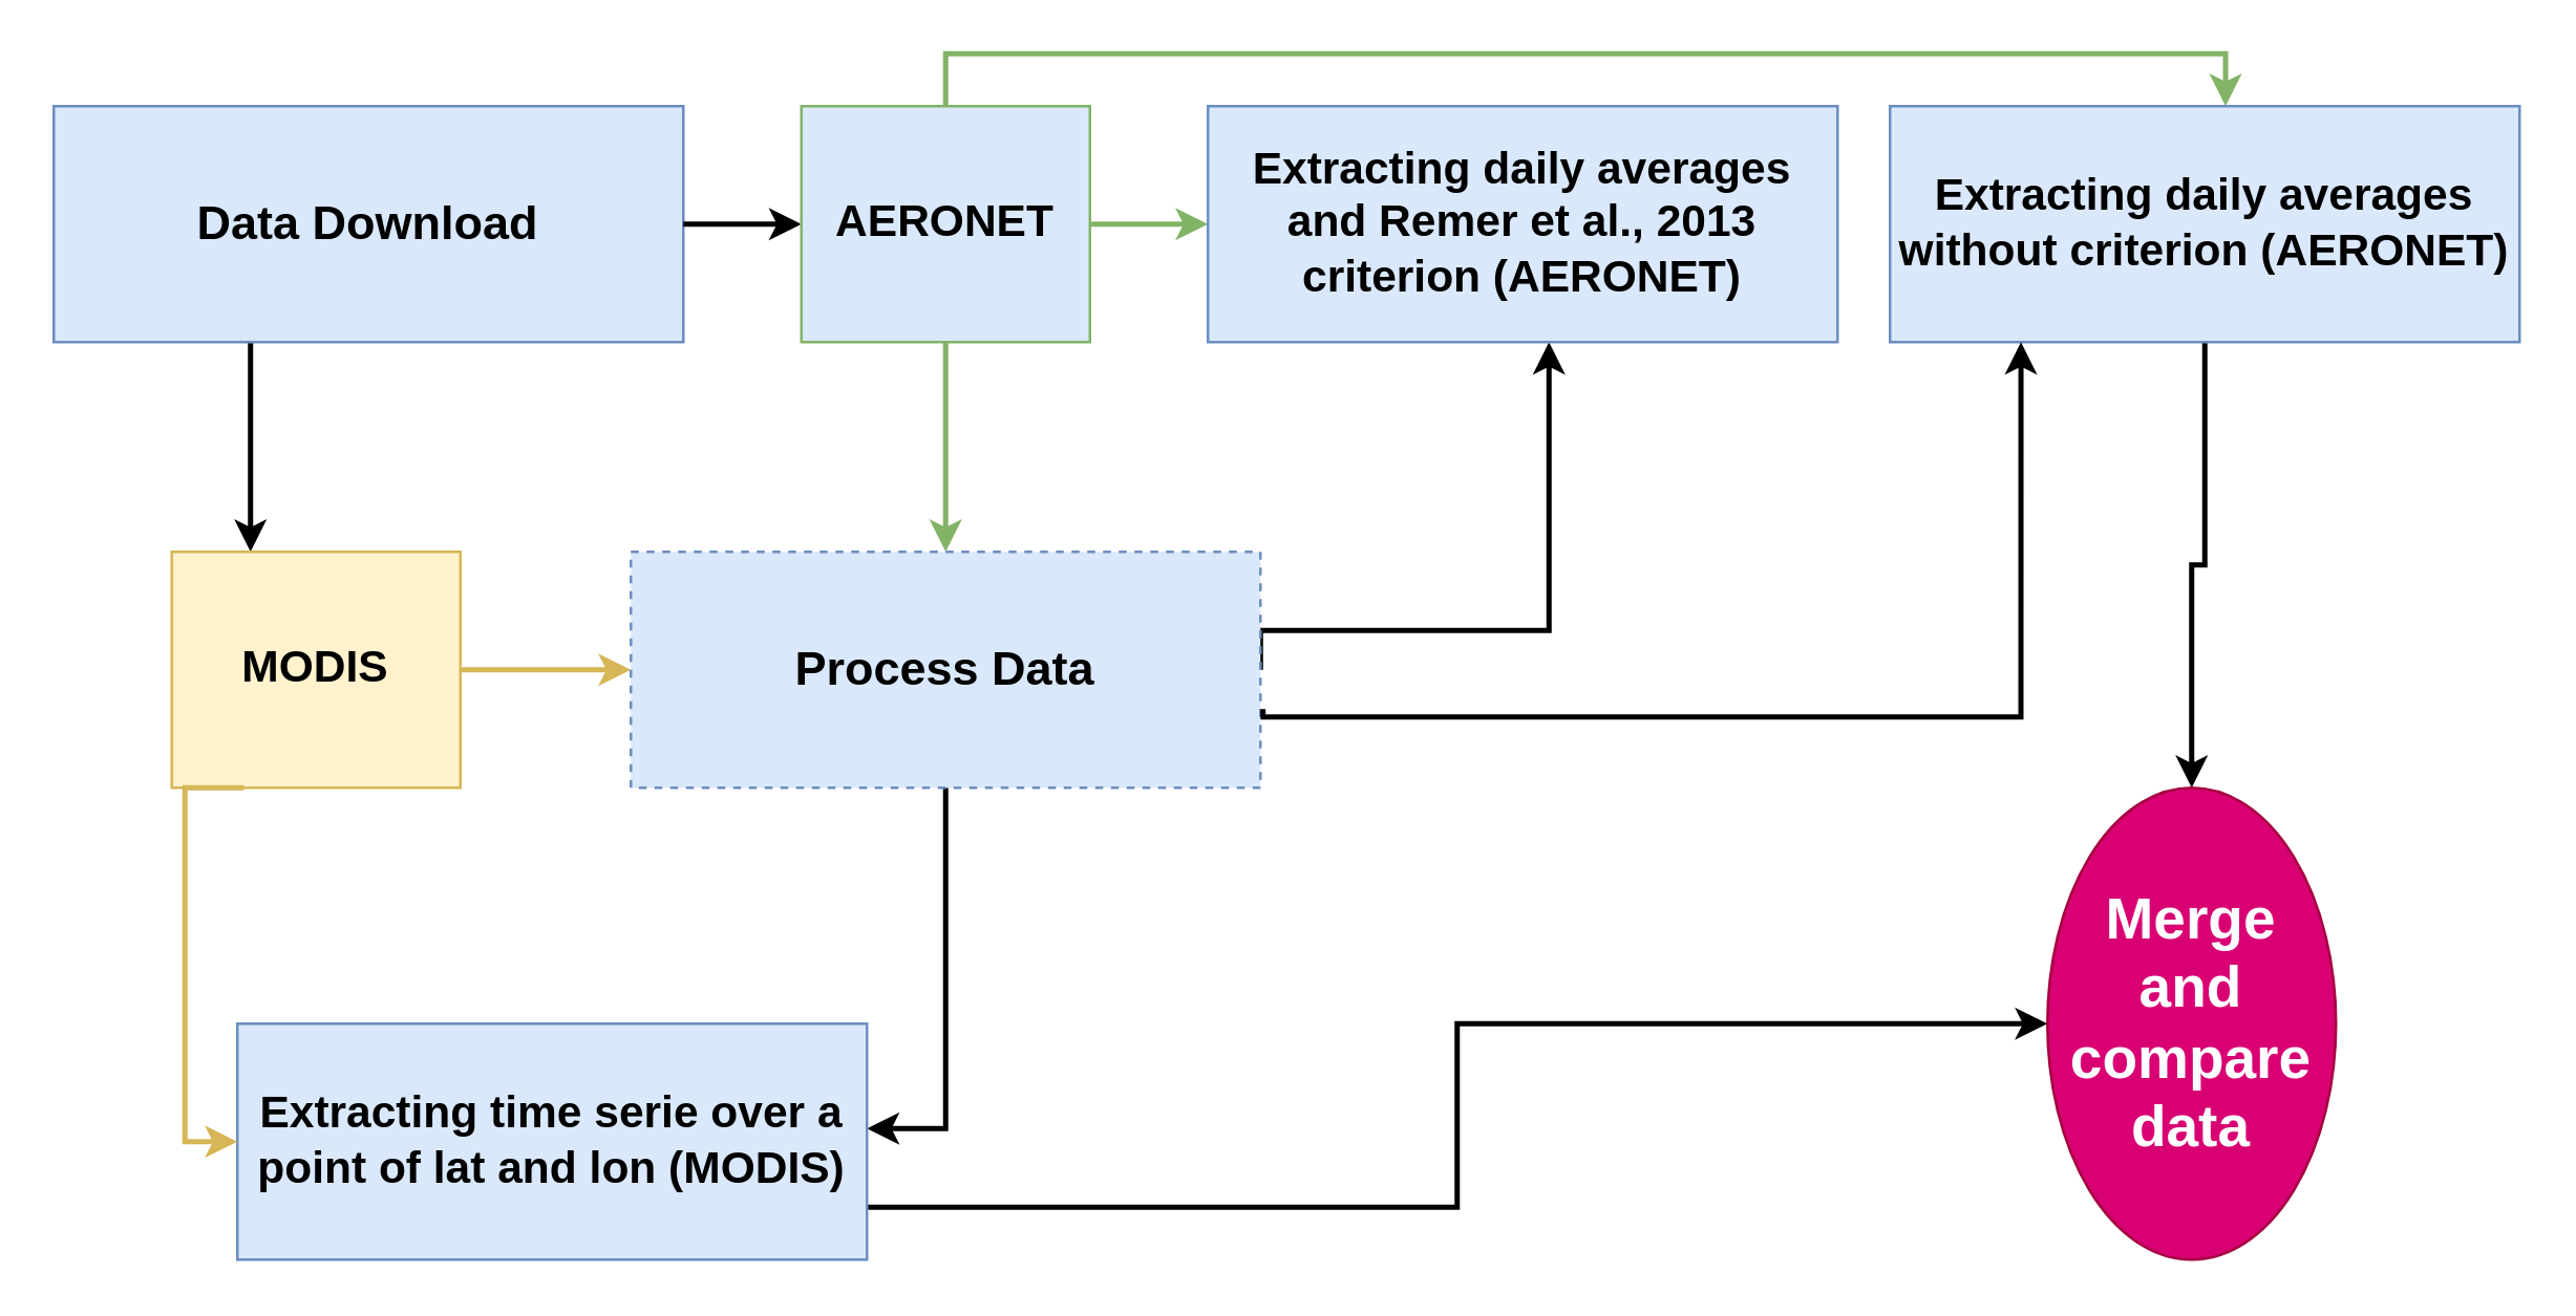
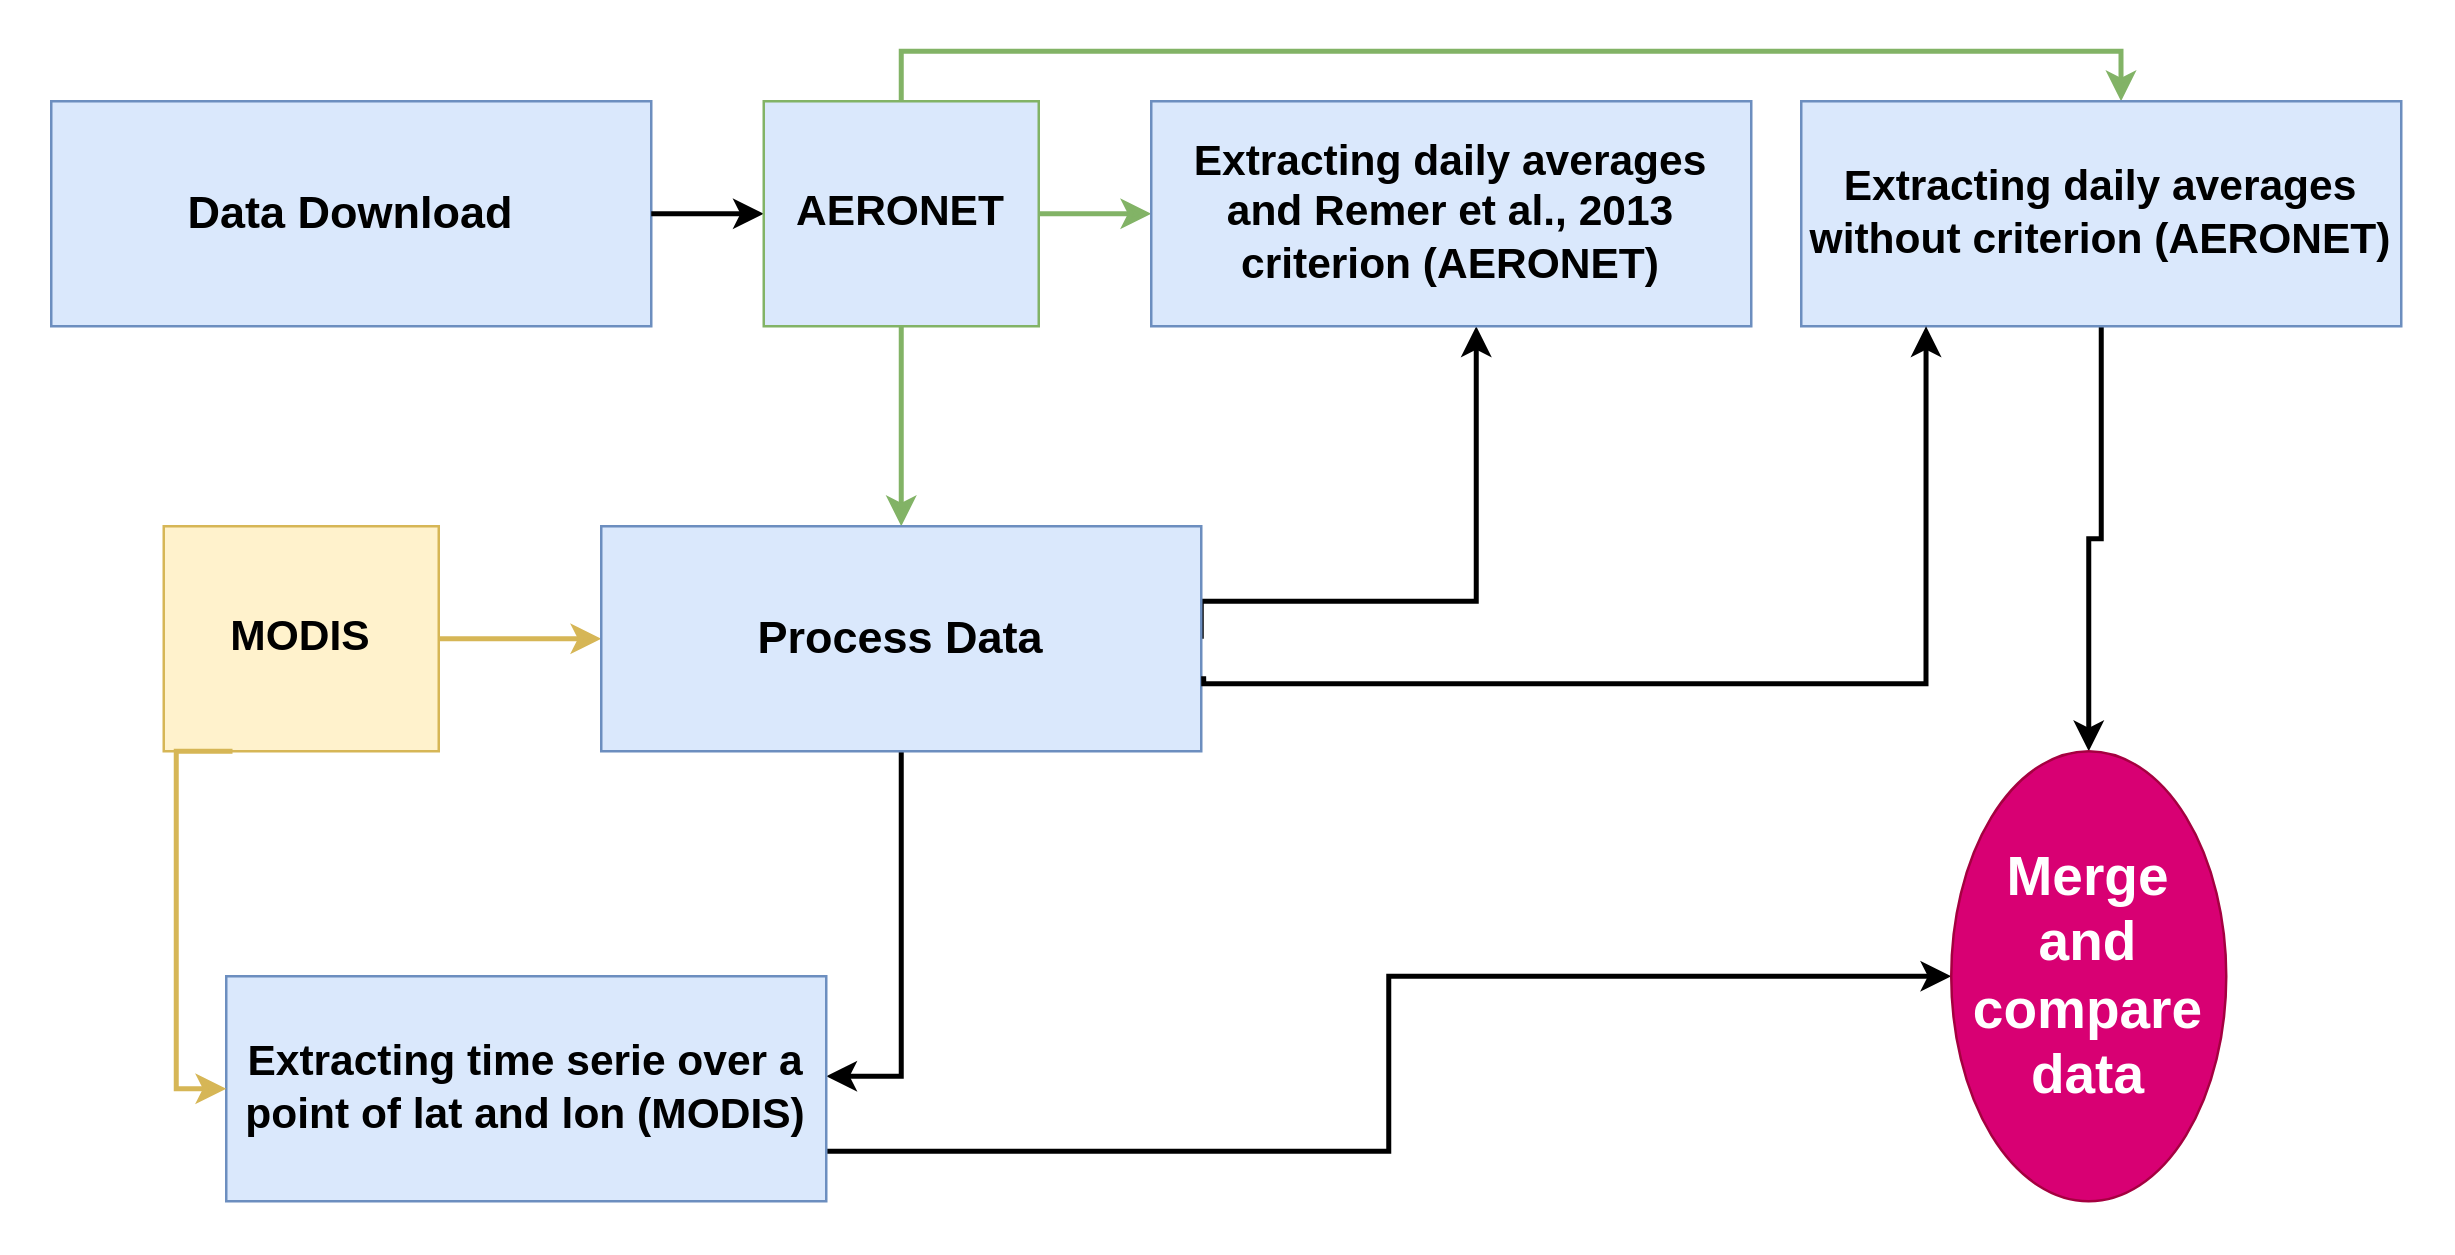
  <mxCell id="0" />
  <mxCell id="1" parent="0" />
- <mxCell id="2" value="" style="edgeStyle=orthogonalEdgeStyle;rounded=0;orthogonalLoop=1;jettySize=auto;html=1;strokeWidth=2;" edge="1" parent="1" source="3" target="4"><mxGeometry relative="1" as="geometry"><Array as="points"><mxPoint x="95" y="190" /><mxPoint x="95" y="190" /></Array></mxGeometry></mxCell>
  <mxCell id="3" value="&lt;b&gt;&lt;font style=&quot;font-size: 18px;&quot;&gt;Data Download&lt;/font&gt;&lt;/b&gt;" style="rounded=0;whiteSpace=wrap;html=1;fillColor=#dae8fc;strokeColor=#6c8ebf;" vertex="1" parent="1"><mxGeometry x="20" y="40" width="240" height="90" as="geometry" /></mxCell>
  <mxCell id="4" value="&lt;font style=&quot;font-size: 17px;&quot;&gt;&lt;b&gt;MODIS&lt;/b&gt;&lt;/font&gt;" style="rounded=0;whiteSpace=wrap;html=1;fillColor=#fff2cc;strokeColor=#d6b656;" vertex="1" parent="1"><mxGeometry x="65" y="210" width="110" height="90" as="geometry" /></mxCell>
  <mxCell id="5" value="" style="edgeStyle=orthogonalEdgeStyle;rounded=0;orthogonalLoop=1;jettySize=auto;html=1;exitX=1;exitY=0.5;exitDx=0;exitDy=0;entryX=0;entryY=0.5;entryDx=0;entryDy=0;strokeWidth=2;" edge="1" parent="1" source="3" target="8"><mxGeometry relative="1" as="geometry"><mxPoint x="320" y="75" as="sourcePoint" /><mxPoint x="320" y="155" as="targetPoint" /><Array as="points" /></mxGeometry></mxCell>
  <mxCell id="6" value="" style="edgeStyle=orthogonalEdgeStyle;rounded=0;orthogonalLoop=1;jettySize=auto;html=1;fillColor=#d5e8d4;strokeColor=#82b366;strokeWidth=2;" edge="1" parent="1" source="8" target="17"><mxGeometry relative="1" as="geometry" /></mxCell>
  <mxCell id="7" value="" style="edgeStyle=orthogonalEdgeStyle;rounded=0;orthogonalLoop=1;jettySize=auto;html=1;entryX=0.533;entryY=0;entryDx=0;entryDy=0;entryPerimeter=0;fillColor=#d5e8d4;strokeColor=#82b366;strokeWidth=2;exitX=0.5;exitY=0;exitDx=0;exitDy=0;" edge="1" parent="1" source="8" target="20"><mxGeometry relative="1" as="geometry"><mxPoint x="360" y="20" as="sourcePoint" /><mxPoint x="847.92" y="16.04" as="targetPoint" /><Array as="points"><mxPoint x="360" y="20" /><mxPoint x="848" y="20" /></Array></mxGeometry></mxCell>
  <mxCell id="8" value="&lt;b&gt;&lt;font style=&quot;font-size: 17px;&quot;&gt;AERONET&lt;/font&gt;&lt;/b&gt;" style="rounded=0;whiteSpace=wrap;html=1;fillColor=#dae8fc;strokeColor=#82b366;" vertex="1" parent="1"><mxGeometry x="305" y="40" width="110" height="90" as="geometry" /></mxCell>
  <mxCell id="9" value="" style="edgeStyle=orthogonalEdgeStyle;rounded=0;orthogonalLoop=1;jettySize=auto;html=1;exitX=1;exitY=0.5;exitDx=0;exitDy=0;entryX=0;entryY=0.5;entryDx=0;entryDy=0;fillColor=#fff2cc;strokeColor=#d6b656;strokeWidth=2;" edge="1" parent="1" source="4" target="13"><mxGeometry relative="1" as="geometry"><mxPoint x="180" y="245" as="sourcePoint" /><mxPoint x="180" y="325" as="targetPoint" /><Array as="points" /></mxGeometry></mxCell>
  <mxCell id="10" value="" style="edgeStyle=orthogonalEdgeStyle;rounded=0;orthogonalLoop=1;jettySize=auto;html=1;entryX=0.5;entryY=0;entryDx=0;entryDy=0;exitX=0.5;exitY=1;exitDx=0;exitDy=0;fillColor=#d5e8d4;strokeColor=#82b366;strokeWidth=2;" edge="1" parent="1" source="8" target="13"><mxGeometry relative="1" as="geometry"><mxPoint x="424.5" y="160" as="sourcePoint" /><mxPoint x="424.5" y="240" as="targetPoint" /><Array as="points"><mxPoint x="360" y="180" /><mxPoint x="360" y="180" /></Array></mxGeometry></mxCell>
  <mxCell id="11" value="" style="edgeStyle=orthogonalEdgeStyle;rounded=0;orthogonalLoop=1;jettySize=auto;html=1;strokeWidth=2;" edge="1" parent="1" source="13" target="15"><mxGeometry relative="1" as="geometry"><Array as="points"><mxPoint x="360" y="430" /></Array></mxGeometry></mxCell>
  <mxCell id="12" value="" style="edgeStyle=orthogonalEdgeStyle;rounded=0;orthogonalLoop=1;jettySize=auto;html=1;exitX=1;exitY=0.5;exitDx=0;exitDy=0;strokeWidth=2;" edge="1" parent="1" source="13" target="17"><mxGeometry relative="1" as="geometry"><Array as="points"><mxPoint x="480" y="240" /><mxPoint x="590" y="240" /></Array></mxGeometry></mxCell>
- <mxCell id="13" value="&lt;font style=&quot;font-size: 18px;&quot;&gt;&lt;b&gt;Process Data&lt;/b&gt;&lt;/font&gt;" style="rounded=0;whiteSpace=wrap;html=1;fillColor=#dae8fc;strokeColor=#6c8ebf;dashed=1;" vertex="1" parent="1"><mxGeometry x="240" y="210" width="240" height="90" as="geometry" /></mxCell>
+ <mxCell id="13" value="&lt;font style=&quot;font-size: 18px;&quot;&gt;&lt;b&gt;Process Data&lt;/b&gt;&lt;/font&gt;" style="rounded=0;whiteSpace=wrap;html=1;fillColor=#dae8fc;strokeColor=#6c8ebf;" vertex="1" parent="1"><mxGeometry x="240" y="210" width="240" height="90" as="geometry" /></mxCell>
  <mxCell id="14" value="" style="edgeStyle=orthogonalEdgeStyle;rounded=0;orthogonalLoop=1;jettySize=auto;html=1;entryX=0;entryY=0.5;entryDx=0;entryDy=0;strokeWidth=2;" edge="1" parent="1" source="15" target="22"><mxGeometry relative="1" as="geometry"><mxPoint x="210" y="560" as="targetPoint" /><Array as="points"><mxPoint x="555" y="460" /><mxPoint x="555" y="390" /></Array></mxGeometry></mxCell>
  <mxCell id="15" value="&lt;font style=&quot;font-size: 17px;&quot;&gt;&lt;b&gt;Extracting time serie over a point of lat and lon (MODIS)&lt;br&gt;&lt;/b&gt;&lt;/font&gt;" style="rounded=0;whiteSpace=wrap;html=1;fillColor=#dae8fc;strokeColor=#6c8ebf;" vertex="1" parent="1"><mxGeometry x="90" y="390" width="240" height="90" as="geometry" /></mxCell>
  <mxCell id="16" value="" style="edgeStyle=orthogonalEdgeStyle;rounded=0;orthogonalLoop=1;jettySize=auto;html=1;entryX=0;entryY=0.5;entryDx=0;entryDy=0;exitX=0.25;exitY=1;exitDx=0;exitDy=0;fillColor=#fff2cc;strokeColor=#d6b656;strokeWidth=2;" edge="1" parent="1" source="4" target="15"><mxGeometry relative="1" as="geometry"><mxPoint x="70" y="330" as="sourcePoint" /><mxPoint x="100" y="412.5" as="targetPoint" /><Array as="points"><mxPoint x="70" y="300" /><mxPoint x="70" y="435" /></Array></mxGeometry></mxCell>
  <mxCell id="17" value="&lt;font style=&quot;font-size: 17px;&quot;&gt;&lt;b&gt;Extracting daily averages and Remer et al., 2013 criterion (AERONET)&lt;br&gt;&lt;/b&gt;&lt;/font&gt;" style="rounded=0;whiteSpace=wrap;html=1;fillColor=#dae8fc;strokeColor=#6c8ebf;" vertex="1" parent="1"><mxGeometry x="460" y="40" width="240" height="90" as="geometry" /></mxCell>
  <mxCell id="18" value="" style="edgeStyle=orthogonalEdgeStyle;rounded=0;orthogonalLoop=1;jettySize=auto;html=1;entryX=0.5;entryY=0;entryDx=0;entryDy=0;strokeWidth=2;" edge="1" parent="1" source="20" target="22"><mxGeometry relative="1" as="geometry"><mxPoint x="870" y="210" as="targetPoint" /></mxGeometry></mxCell>
  <mxCell id="19" style="edgeStyle=orthogonalEdgeStyle;rounded=0;orthogonalLoop=1;jettySize=auto;html=1;exitX=0.5;exitY=0;exitDx=0;exitDy=0;entryX=0.02;entryY=0.167;entryDx=0;entryDy=0;entryPerimeter=0;" edge="1" parent="1" source="20"><mxGeometry relative="1" as="geometry"><mxPoint x="846" y="95.01" as="targetPoint" /><Array as="points"><mxPoint x="850" y="40" /><mxPoint x="850" y="50" /></Array></mxGeometry></mxCell>
  <mxCell id="20" value="&lt;font style=&quot;font-size: 17px;&quot;&gt;&lt;b&gt;Extracting daily averages without criterion (AERONET)&lt;br&gt;&lt;/b&gt;&lt;/font&gt;" style="rounded=0;whiteSpace=wrap;html=1;fillColor=#dae8fc;strokeColor=#6c8ebf;" vertex="1" parent="1"><mxGeometry x="720" y="40" width="240" height="90" as="geometry" /></mxCell>
  <mxCell id="21" value="" style="edgeStyle=orthogonalEdgeStyle;rounded=0;orthogonalLoop=1;jettySize=auto;html=1;entryX=0.208;entryY=1;entryDx=0;entryDy=0;entryPerimeter=0;strokeWidth=2;exitX=1.004;exitY=0.667;exitDx=0;exitDy=0;exitPerimeter=0;" edge="1" parent="1" source="13" target="20"><mxGeometry relative="1" as="geometry"><mxPoint x="540" y="273" as="sourcePoint" /><mxPoint x="800" y="180" as="targetPoint" /><Array as="points"><mxPoint x="481" y="273" /><mxPoint x="770" y="273" /></Array></mxGeometry></mxCell>
  <mxCell id="22" value="&lt;font style=&quot;font-size: 22px;&quot;&gt;&lt;b&gt;Merge and compare data&lt;/b&gt;&lt;/font&gt;" style="ellipse;whiteSpace=wrap;html=1;aspect=fixed;fillColor=#d80073;fontColor=#ffffff;strokeColor=#A50040;" vertex="1" parent="1"><mxGeometry x="780" y="300" width="110" height="180" as="geometry" /></mxCell>
